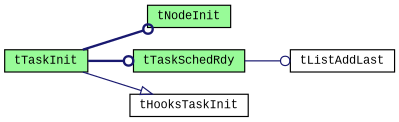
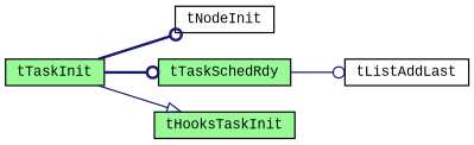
  digraph {
    fontname="Liberation Mono"
    rankdir=LR
    node [color=black fillcolor=white fontname="Liberation Mono" fontsize=10 shape=record style=filled]
    edge [arrowhead=odot color=midnightblue fontname="Liberation Mono" fontsize=10 labelfontname=Helvetica labelfontsize=10 style=bold]
    n1 [fillcolor=palegreen fontcolor=black height=0.2 label=tTaskInit width=0.4]
-   n2 [fillcolor=palegreen height=0.2 label=tNodeInit width=0.4]
+   n2 [height=0.2 label=tNodeInit width=0.4]
    n3 [fillcolor=palegreen height=0.2 label=tTaskSchedRdy width=0.4]
-   n4 [height=0.2 label=tHooksTaskInit width=0.4]
+   n4 [fillcolor=palegreen height=0.2 label=tHooksTaskInit width=0.4]
    n5 [height=0.2 label=tListAddLast width=0.4]
    n1 -> n2
    n1 -> n3
    n1 -> n4 [arrowhead=onormal style=solid]
    n3 -> n5 [style=solid]
  }
